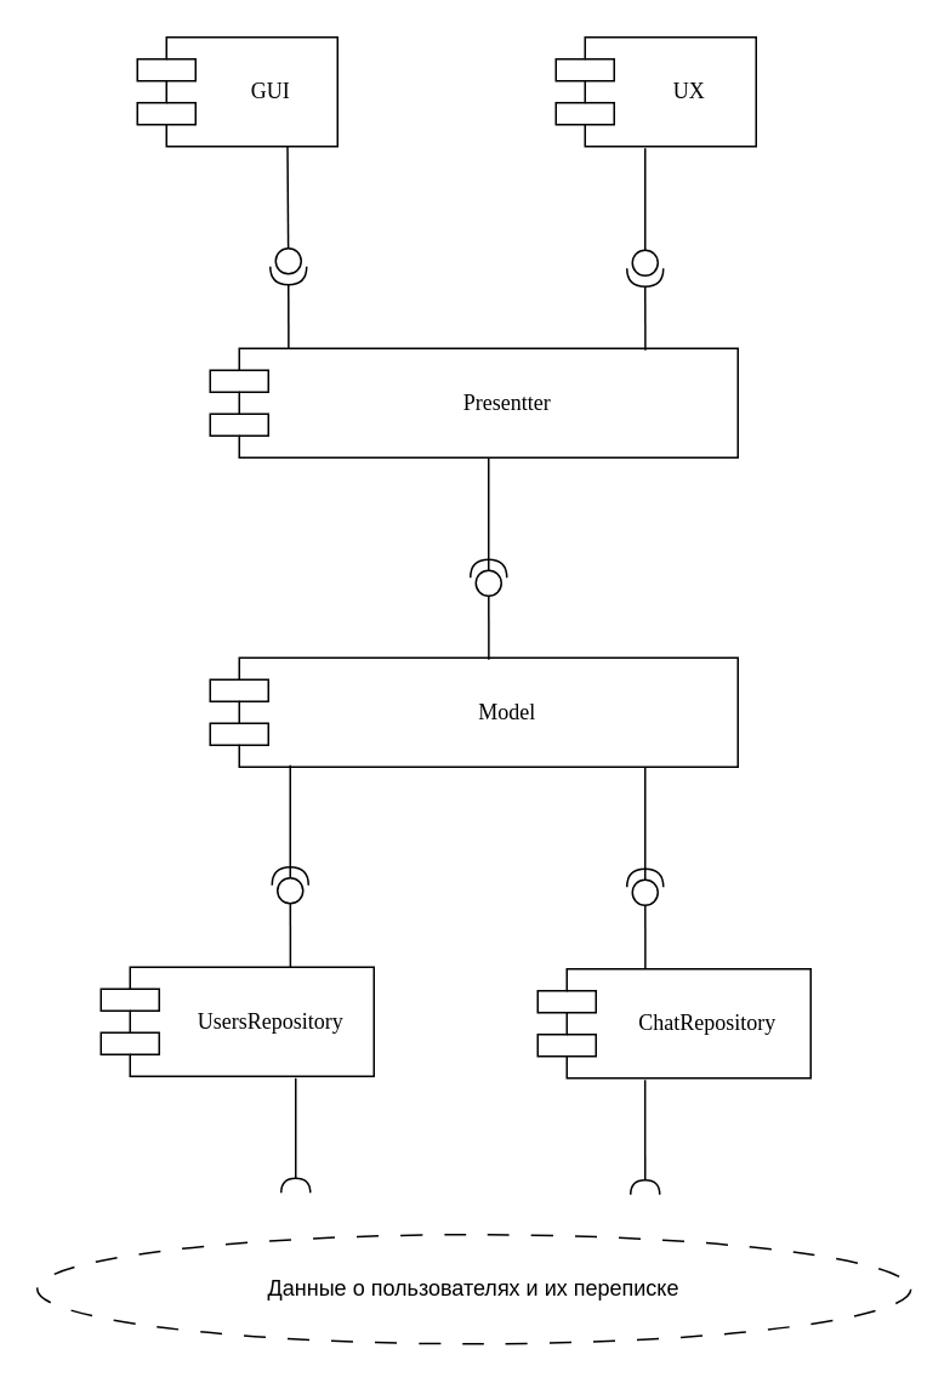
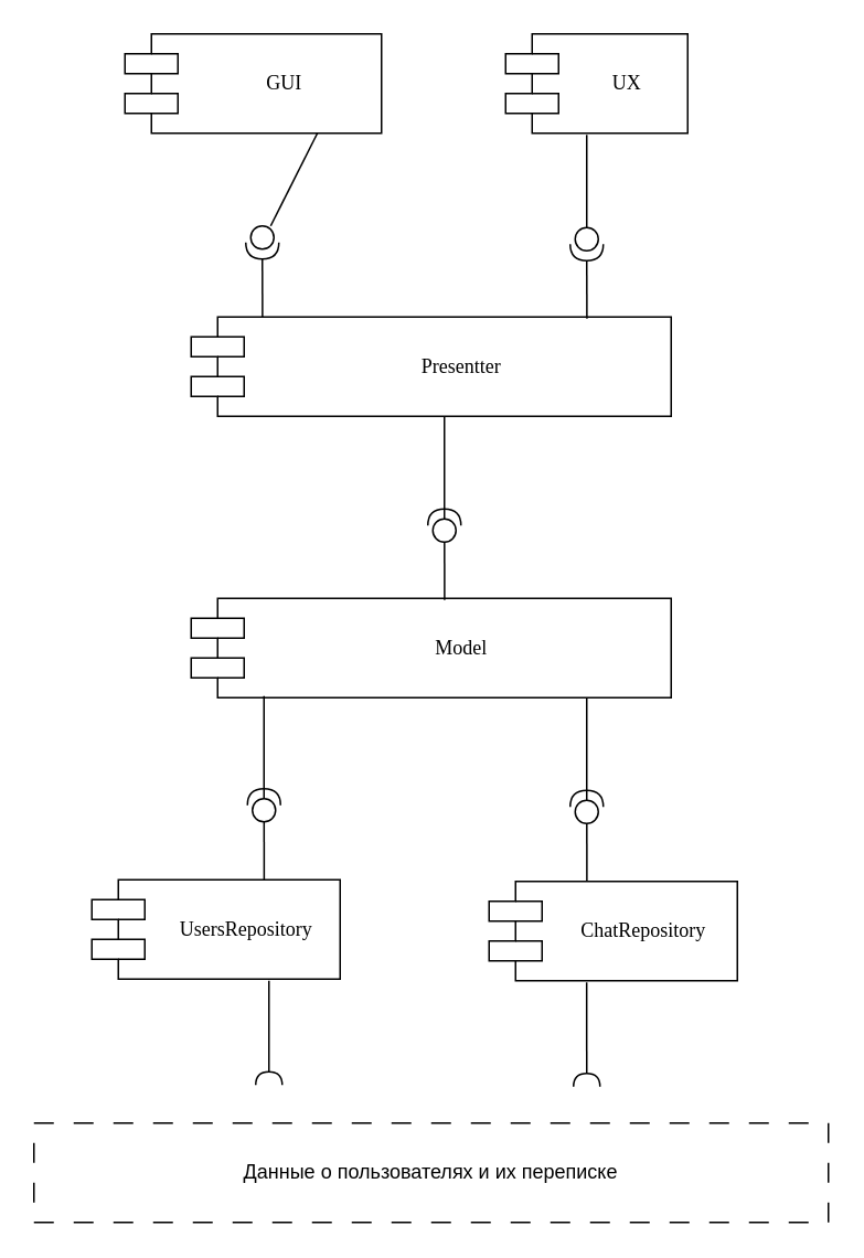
  <mxCell id="0" />
  <mxCell id="1" parent="0" />
- <mxCell id="2" value="GUI" style="shape=component;align=center;spacingLeft=36;rounded=0;shadow=0;comic=0;labelBackgroundColor=none;strokeWidth=1;fontFamily=Verdana;fontSize=12;html=1;" parent="1" vertex="1"><mxGeometry x="75" y="20" width="110" height="60" as="geometry" /></mxCell>
+ <mxCell id="2" value="GUI" style="shape=component;align=center;spacingLeft=36;rounded=0;shadow=0;comic=0;labelBackgroundColor=none;strokeWidth=1;fontFamily=Verdana;fontSize=12;html=1;" parent="1" vertex="1"><mxGeometry x="75" y="20" width="155" height="60" as="geometry" /></mxCell>
  <mxCell id="3" value="Model" style="shape=component;align=center;spacingLeft=36;rounded=0;shadow=0;comic=0;labelBackgroundColor=none;strokeWidth=1;fontFamily=Verdana;fontSize=12;html=1;" parent="1" vertex="1"><mxGeometry x="115" y="361" width="290" height="60" as="geometry" /></mxCell>
  <mxCell id="4" value="Presentter" style="shape=component;align=center;spacingLeft=36;rounded=0;shadow=0;comic=0;labelBackgroundColor=none;strokeWidth=1;fontFamily=Verdana;fontSize=12;html=1;" parent="1" vertex="1"><mxGeometry x="115" y="191" width="290" height="60" as="geometry" /></mxCell>
  <mxCell id="5" value="UX" style="shape=component;align=center;spacingLeft=36;rounded=0;shadow=0;comic=0;labelBackgroundColor=none;strokeWidth=1;fontFamily=Verdana;fontSize=12;html=1;" vertex="1" parent="1"><mxGeometry x="305" y="20" width="110" height="60" as="geometry" /></mxCell>
  <mxCell id="6" value="UsersRepository" style="shape=component;align=center;spacingLeft=36;rounded=0;shadow=0;comic=0;labelBackgroundColor=none;strokeWidth=1;fontFamily=Verdana;fontSize=12;html=1;" vertex="1" parent="1"><mxGeometry x="55" y="531" width="150" height="60" as="geometry" /></mxCell>
  <mxCell id="7" value="ChatRepository" style="shape=component;align=center;spacingLeft=36;rounded=0;shadow=0;comic=0;labelBackgroundColor=none;strokeWidth=1;fontFamily=Verdana;fontSize=12;html=1;" vertex="1" parent="1"><mxGeometry x="295" y="532" width="150" height="60" as="geometry" /></mxCell>
- <mxCell id="8" value="Данные о пользователях и их переписке" style="ellipse;whiteSpace=wrap;html=1;dashed=1;dashPattern=12 12;" vertex="1" parent="1"><mxGeometry x="20" y="678" width="480" height="60" as="geometry" /></mxCell>
+ <mxCell id="8" value="Данные о пользователях и их переписке" style="rounded=0;whiteSpace=wrap;html=1;dashed=1;dashPattern=12 12;" vertex="1" parent="1"><mxGeometry x="20" y="678" width="480" height="60" as="geometry" /></mxCell>
  <mxCell id="9" value="" style="ellipse;whiteSpace=wrap;html=1;align=center;aspect=fixed;fillColor=none;strokeColor=none;resizable=0;perimeter=centerPerimeter;rotatable=0;allowArrows=0;points=[];outlineConnect=1;" vertex="1" parent="1"><mxGeometry x="265" y="126" width="10" height="10" as="geometry" /></mxCell>
  <mxCell id="10" value="" style="rounded=0;orthogonalLoop=1;jettySize=auto;html=1;endArrow=none;endFill=0;entryX=0.75;entryY=1;entryDx=0;entryDy=0;" edge="1" parent="1" source="12" target="2"><mxGeometry relative="1" as="geometry"><mxPoint x="145" y="76" as="targetPoint" /></mxGeometry></mxCell>
  <mxCell id="11" value="" style="rounded=0;orthogonalLoop=1;jettySize=auto;html=1;entryX=0.159;entryY=0;entryDx=0;entryDy=0;entryPerimeter=0;endArrow=none;endFill=0;exitX=1;exitY=0.5;exitDx=0;exitDy=0;exitPerimeter=0;" edge="1" parent="1" source="12"><mxGeometry relative="1" as="geometry"><mxPoint x="155.691" y="156" as="sourcePoint" /><mxPoint x="158.11" y="191" as="targetPoint" /></mxGeometry></mxCell>
  <mxCell id="12" value="" style="shape=providedRequiredInterface;html=1;verticalLabelPosition=bottom;sketch=0;direction=south;" vertex="1" parent="1"><mxGeometry x="148" y="136" width="20" height="20" as="geometry" /></mxCell>
  <mxCell id="13" value="" style="rounded=0;orthogonalLoop=1;jettySize=auto;html=1;endArrow=none;endFill=0;entryX=0.75;entryY=1;entryDx=0;entryDy=0;" edge="1" parent="1" source="15"><mxGeometry relative="1" as="geometry"><mxPoint x="354" y="81" as="targetPoint" /></mxGeometry></mxCell>
  <mxCell id="14" value="" style="rounded=0;orthogonalLoop=1;jettySize=auto;html=1;entryX=0.159;entryY=0;entryDx=0;entryDy=0;entryPerimeter=0;endArrow=none;endFill=0;exitX=1;exitY=0.5;exitDx=0;exitDy=0;exitPerimeter=0;" edge="1" parent="1" source="15"><mxGeometry relative="1" as="geometry"><mxPoint x="351.691" y="157" as="sourcePoint" /><mxPoint x="354.11" y="192" as="targetPoint" /></mxGeometry></mxCell>
  <mxCell id="15" value="" style="shape=providedRequiredInterface;html=1;verticalLabelPosition=bottom;sketch=0;direction=south;" vertex="1" parent="1"><mxGeometry x="344" y="137" width="20" height="20" as="geometry" /></mxCell>
  <mxCell id="16" value="" style="rounded=0;orthogonalLoop=1;jettySize=auto;html=1;endArrow=none;endFill=0;entryX=0.75;entryY=1;entryDx=0;entryDy=0;" edge="1" parent="1" source="18"><mxGeometry relative="1" as="geometry"><mxPoint x="268" y="251" as="targetPoint" /></mxGeometry></mxCell>
  <mxCell id="17" value="" style="rounded=0;orthogonalLoop=1;jettySize=auto;html=1;entryX=0.159;entryY=0;entryDx=0;entryDy=0;entryPerimeter=0;endArrow=none;endFill=0;exitX=1;exitY=0.5;exitDx=0;exitDy=0;exitPerimeter=0;" edge="1" parent="1" source="18"><mxGeometry relative="1" as="geometry"><mxPoint x="265.691" y="327" as="sourcePoint" /><mxPoint x="268.11" y="362" as="targetPoint" /></mxGeometry></mxCell>
  <mxCell id="18" value="" style="shape=providedRequiredInterface;html=1;verticalLabelPosition=bottom;sketch=0;direction=north;" vertex="1" parent="1"><mxGeometry x="258" y="307" width="20" height="20" as="geometry" /></mxCell>
  <mxCell id="19" value="" style="rounded=0;orthogonalLoop=1;jettySize=auto;html=1;endArrow=none;endFill=0;entryX=0.75;entryY=1;entryDx=0;entryDy=0;" edge="1" parent="1" source="21"><mxGeometry relative="1" as="geometry"><mxPoint x="354" y="421" as="targetPoint" /></mxGeometry></mxCell>
  <mxCell id="20" value="" style="rounded=0;orthogonalLoop=1;jettySize=auto;html=1;entryX=0.159;entryY=0;entryDx=0;entryDy=0;entryPerimeter=0;endArrow=none;endFill=0;exitX=1;exitY=0.5;exitDx=0;exitDy=0;exitPerimeter=0;" edge="1" parent="1" source="21"><mxGeometry relative="1" as="geometry"><mxPoint x="351.691" y="497" as="sourcePoint" /><mxPoint x="354.11" y="532" as="targetPoint" /></mxGeometry></mxCell>
  <mxCell id="21" value="" style="shape=providedRequiredInterface;html=1;verticalLabelPosition=bottom;sketch=0;direction=north;" vertex="1" parent="1"><mxGeometry x="344" y="477" width="20" height="20" as="geometry" /></mxCell>
  <mxCell id="22" value="" style="rounded=0;orthogonalLoop=1;jettySize=auto;html=1;endArrow=none;endFill=0;entryX=0.75;entryY=1;entryDx=0;entryDy=0;" edge="1" parent="1" source="24"><mxGeometry relative="1" as="geometry"><mxPoint x="159" y="420" as="targetPoint" /></mxGeometry></mxCell>
  <mxCell id="23" value="" style="rounded=0;orthogonalLoop=1;jettySize=auto;html=1;entryX=0.159;entryY=0;entryDx=0;entryDy=0;entryPerimeter=0;endArrow=none;endFill=0;exitX=1;exitY=0.5;exitDx=0;exitDy=0;exitPerimeter=0;" edge="1" parent="1" source="24"><mxGeometry relative="1" as="geometry"><mxPoint x="156.691" y="496" as="sourcePoint" /><mxPoint x="159.11" y="531" as="targetPoint" /></mxGeometry></mxCell>
  <mxCell id="24" value="" style="shape=providedRequiredInterface;html=1;verticalLabelPosition=bottom;sketch=0;direction=north;" vertex="1" parent="1"><mxGeometry x="149" y="476" width="20" height="20" as="geometry" /></mxCell>
  <mxCell id="25" value="" style="rounded=0;orthogonalLoop=1;jettySize=auto;html=1;endArrow=halfCircle;endFill=0;endSize=6;strokeWidth=1;sketch=0;fontSize=12;curved=1;exitX=0.393;exitY=1.017;exitDx=0;exitDy=0;exitPerimeter=0;" edge="1" parent="1" source="7"><mxGeometry relative="1" as="geometry"><mxPoint x="270" y="571" as="sourcePoint" /><mxPoint x="354" y="656" as="targetPoint" /></mxGeometry></mxCell>
  <mxCell id="26" value="" style="ellipse;whiteSpace=wrap;html=1;align=center;aspect=fixed;fillColor=none;strokeColor=none;resizable=0;perimeter=centerPerimeter;rotatable=0;allowArrows=0;points=[];outlineConnect=1;" vertex="1" parent="1"><mxGeometry x="245" y="566" width="10" height="10" as="geometry" /></mxCell>
  <mxCell id="27" value="" style="rounded=0;orthogonalLoop=1;jettySize=auto;html=1;endArrow=halfCircle;endFill=0;endSize=6;strokeWidth=1;sketch=0;fontSize=12;curved=1;exitX=0.393;exitY=1.017;exitDx=0;exitDy=0;exitPerimeter=0;" edge="1" parent="1"><mxGeometry relative="1" as="geometry"><mxPoint x="162" y="592" as="sourcePoint" /><mxPoint x="162" y="655" as="targetPoint" /></mxGeometry></mxCell>
